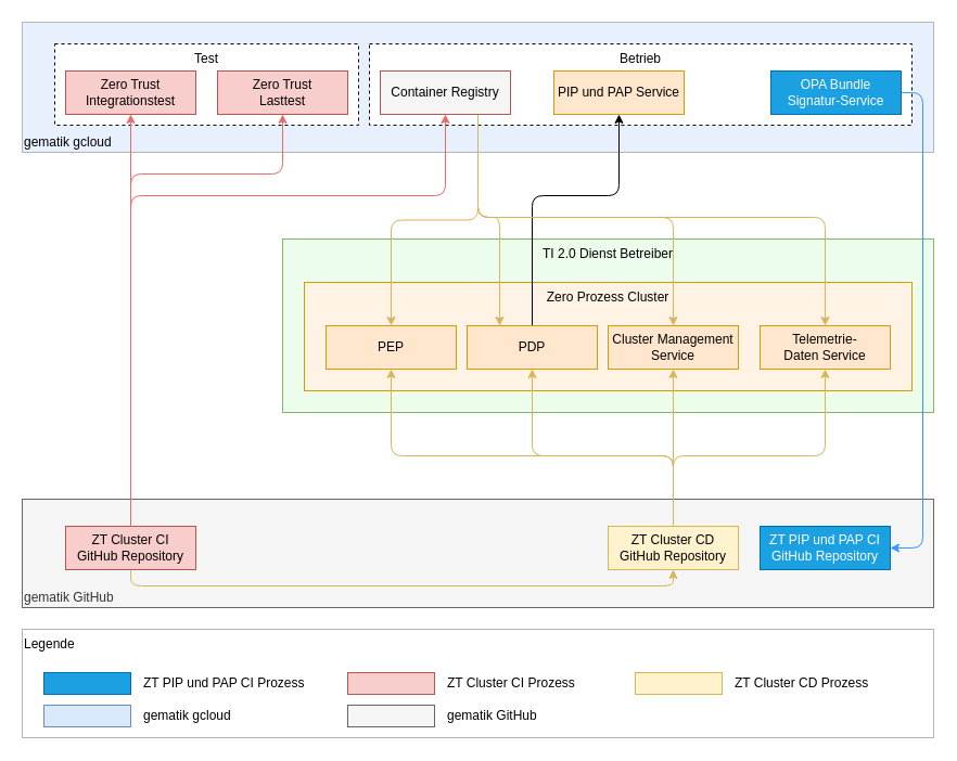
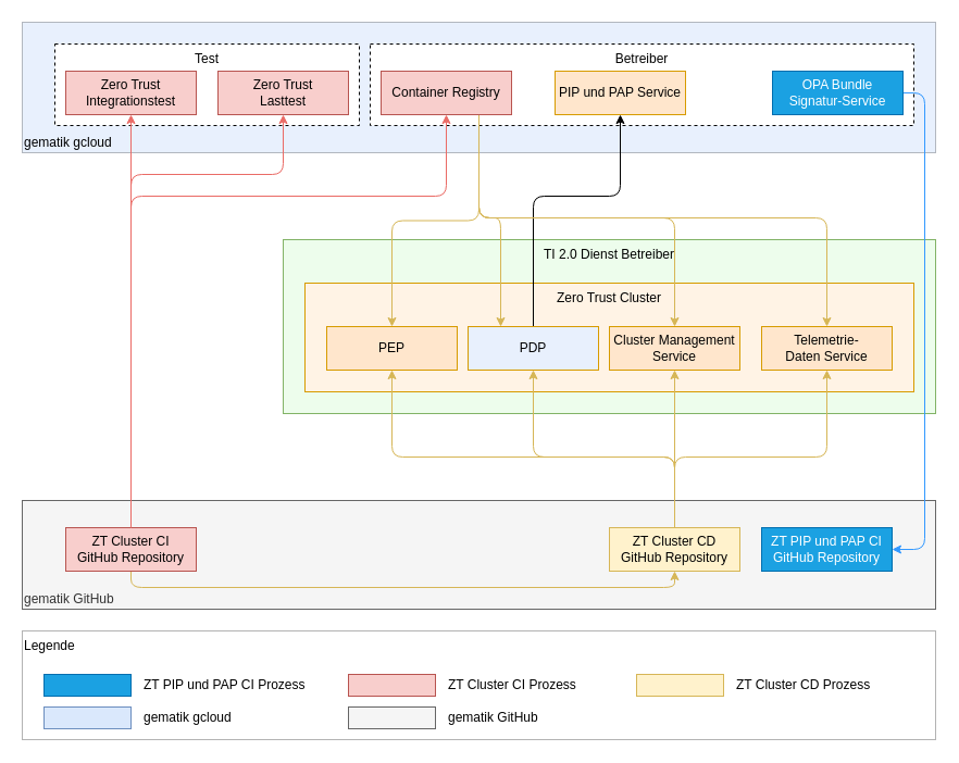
  <mxCell id="0" />
  <mxCell id="1" parent="0" />
  <mxCell id="2" value="gematik gcloud" style="rounded=0;whiteSpace=wrap;html=1;align=left;verticalAlign=bottom;fillColor=#e8f0fd;strokeColor=#B2B7BF;" parent="1" vertex="1"><mxGeometry x="20" y="20" width="840" height="120" as="geometry" /></mxCell>
- <mxCell id="3" value="Betrieb" style="rounded=0;whiteSpace=wrap;html=1;verticalAlign=top;dashed=1;" parent="1" vertex="1"><mxGeometry x="340" y="40" width="500" height="75" as="geometry" /></mxCell>
+ <mxCell id="3" value="Betreiber" style="rounded=0;whiteSpace=wrap;html=1;verticalAlign=top;dashed=1;" parent="1" vertex="1"><mxGeometry x="340" y="40" width="500" height="75" as="geometry" /></mxCell>
  <mxCell id="4" value="Test" style="rounded=0;whiteSpace=wrap;html=1;verticalAlign=top;dashed=1;" parent="1" vertex="1"><mxGeometry x="50" y="40" width="280" height="75" as="geometry" /></mxCell>
  <mxCell id="5" value="Legende" style="rounded=0;whiteSpace=wrap;html=1;align=left;verticalAlign=top;strokeColor=#B3B3B3;" parent="1" vertex="1"><mxGeometry x="20" y="580" width="840" height="100" as="geometry" /></mxCell>
  <mxCell id="6" value="gematik GitHub" style="rounded=0;whiteSpace=wrap;html=1;align=left;verticalAlign=bottom;fillColor=#f5f5f5;fontColor=#333333;strokeColor=#666666;" parent="1" vertex="1"><mxGeometry x="20" y="460" width="840" height="100" as="geometry" /></mxCell>
  <mxCell id="7" value="TI 2.0 Dienst Betreiber" style="rounded=0;whiteSpace=wrap;html=1;fillColor=#edfdec;strokeColor=#82b366;align=center;verticalAlign=top;" parent="1" vertex="1"><mxGeometry x="260" y="220" width="600" height="160" as="geometry" /></mxCell>
- <mxCell id="8" value="Zero Prozess Cluster" style="rounded=0;whiteSpace=wrap;html=1;align=center;verticalAlign=top;fillColor=#fff3e5;strokeColor=#d79b00;" parent="1" vertex="1"><mxGeometry x="280" y="260" width="560" height="100" as="geometry" /></mxCell>
+ <mxCell id="8" value="Zero Trust Cluster" style="rounded=0;whiteSpace=wrap;html=1;align=center;verticalAlign=top;fillColor=#fff3e5;strokeColor=#d79b00;" parent="1" vertex="1"><mxGeometry x="280" y="260" width="560" height="100" as="geometry" /></mxCell>
  <mxCell id="9" value="PEP" style="rounded=0;whiteSpace=wrap;html=1;fillColor=#ffe6cc;strokeColor=#d79b00;" parent="1" vertex="1"><mxGeometry x="300" y="300" width="120" height="40" as="geometry" /></mxCell>
  <mxCell id="10" style="edgeStyle=orthogonalEdgeStyle;rounded=1;orthogonalLoop=1;jettySize=auto;html=1;entryX=0.5;entryY=1;entryDx=0;entryDy=0;curved=0;" parent="1" source="11" target="32" edge="1"><mxGeometry relative="1" as="geometry"><Array as="points"><mxPoint x="490" y="180" /><mxPoint x="570" y="180" /></Array></mxGeometry></mxCell>
- <mxCell id="11" value="PDP" style="rounded=0;whiteSpace=wrap;html=1;fillColor=#ffe6cc;strokeColor=#d79b00;" parent="1" vertex="1"><mxGeometry x="430" y="300" width="120" height="40" as="geometry" /></mxCell>
+ <mxCell id="11" value="PDP" style="rounded=0;whiteSpace=wrap;html=1;fillColor=#e8f0fd;strokeColor=#d79b00;" parent="1" vertex="1"><mxGeometry x="430" y="300" width="120" height="40" as="geometry" /></mxCell>
  <mxCell id="12" value="Telemetrie-Daten&amp;nbsp;&lt;span style=&quot;background-color: initial;&quot;&gt;Service&lt;/span&gt;" style="rounded=0;whiteSpace=wrap;html=1;fillColor=#ffe6cc;strokeColor=#d79b00;" parent="1" vertex="1"><mxGeometry x="700" y="300" width="120" height="40" as="geometry" /></mxCell>
  <mxCell id="13" value="Cluster Management&lt;div&gt;Service&lt;/div&gt;" style="rounded=0;whiteSpace=wrap;html=1;fillColor=#ffe6cc;strokeColor=#d79b00;" parent="1" vertex="1"><mxGeometry x="560" y="300" width="120" height="40" as="geometry" /></mxCell>
  <mxCell id="14" style="edgeStyle=orthogonalEdgeStyle;rounded=1;orthogonalLoop=1;jettySize=auto;html=1;entryX=0.5;entryY=1;entryDx=0;entryDy=0;curved=0;exitX=0.5;exitY=0;exitDx=0;exitDy=0;strokeColor=#EA6B66;" parent="1" source="16" target="39" edge="1"><mxGeometry relative="1" as="geometry"><Array as="points"><mxPoint x="120" y="160" /><mxPoint x="260" y="160" /></Array></mxGeometry></mxCell>
  <mxCell id="15" style="edgeStyle=orthogonalEdgeStyle;rounded=1;orthogonalLoop=1;jettySize=auto;html=1;entryX=0.5;entryY=1;entryDx=0;entryDy=0;curved=0;fillColor=#fff2cc;strokeColor=#d6b656;exitX=0.5;exitY=1;exitDx=0;exitDy=0;" parent="1" source="16" target="21" edge="1"><mxGeometry relative="1" as="geometry"><Array as="points"><mxPoint x="120" y="540" /><mxPoint x="620" y="540" /></Array></mxGeometry></mxCell>
  <mxCell id="16" value="&lt;div&gt;ZT Cluster CI&lt;/div&gt;&lt;div&gt;GitHub Repository&lt;/div&gt;" style="rounded=0;whiteSpace=wrap;html=1;fillColor=#f8cecc;strokeColor=#b85450;" parent="1" vertex="1"><mxGeometry x="60" y="485" width="120" height="40" as="geometry" /></mxCell>
  <mxCell id="17" style="edgeStyle=orthogonalEdgeStyle;rounded=0;orthogonalLoop=1;jettySize=auto;html=1;entryX=0.5;entryY=1;entryDx=0;entryDy=0;fillColor=#fff2cc;strokeColor=#d6b656;" parent="1" source="21" target="13" edge="1"><mxGeometry relative="1" as="geometry" /></mxCell>
  <mxCell id="18" style="edgeStyle=orthogonalEdgeStyle;rounded=1;orthogonalLoop=1;jettySize=auto;html=1;entryX=0.5;entryY=1;entryDx=0;entryDy=0;curved=0;fillColor=#fff2cc;strokeColor=#d6b656;" parent="1" source="21" target="9" edge="1"><mxGeometry relative="1" as="geometry"><Array as="points"><mxPoint x="620" y="420" /><mxPoint x="360" y="420" /></Array></mxGeometry></mxCell>
  <mxCell id="19" style="edgeStyle=orthogonalEdgeStyle;rounded=1;orthogonalLoop=1;jettySize=auto;html=1;entryX=0.5;entryY=1;entryDx=0;entryDy=0;curved=0;fillColor=#fff2cc;strokeColor=#d6b656;" parent="1" source="21" target="11" edge="1"><mxGeometry relative="1" as="geometry"><Array as="points"><mxPoint x="620" y="420" /><mxPoint x="490" y="420" /></Array></mxGeometry></mxCell>
  <mxCell id="20" style="edgeStyle=orthogonalEdgeStyle;rounded=1;orthogonalLoop=1;jettySize=auto;html=1;entryX=0.5;entryY=1;entryDx=0;entryDy=0;curved=0;fillColor=#fff2cc;strokeColor=#d6b656;" parent="1" source="21" target="12" edge="1"><mxGeometry relative="1" as="geometry"><Array as="points"><mxPoint x="620" y="420" /><mxPoint x="760" y="420" /></Array></mxGeometry></mxCell>
  <mxCell id="21" value="ZT Cluster CD GitHub&amp;nbsp;&lt;span style=&quot;background-color: initial;&quot;&gt;Repository&lt;/span&gt;" style="rounded=0;whiteSpace=wrap;html=1;fillColor=#fff2cc;strokeColor=#d6b656;" parent="1" vertex="1"><mxGeometry x="560" y="485" width="120" height="40" as="geometry" /></mxCell>
  <mxCell id="22" value="" style="rounded=0;whiteSpace=wrap;html=1;fillColor=#1ba1e2;strokeColor=#006EAF;fontColor=#ffffff;" parent="1" vertex="1"><mxGeometry x="40" y="620" width="80" height="20" as="geometry" /></mxCell>
  <mxCell id="23" value="ZT PIP und PAP CI Prozess" style="text;html=1;align=left;verticalAlign=middle;whiteSpace=wrap;rounded=0;" parent="1" vertex="1"><mxGeometry x="130" y="620" width="180" height="20" as="geometry" /></mxCell>
  <mxCell id="24" value="" style="rounded=0;whiteSpace=wrap;html=1;fillColor=#dae8fc;strokeColor=#6c8ebf;" parent="1" vertex="1"><mxGeometry x="40" y="650" width="80" height="20" as="geometry" /></mxCell>
  <mxCell id="25" value="gematik gcloud" style="text;html=1;align=left;verticalAlign=middle;whiteSpace=wrap;rounded=0;" parent="1" vertex="1"><mxGeometry x="130" y="650" width="130" height="20" as="geometry" /></mxCell>
  <mxCell id="26" value="" style="rounded=0;whiteSpace=wrap;html=1;fillColor=#f5f5f5;strokeColor=#666666;fontColor=#333333;" parent="1" vertex="1"><mxGeometry x="320" y="650" width="80" height="20" as="geometry" /></mxCell>
  <mxCell id="27" value="gematik GitHub" style="text;html=1;align=left;verticalAlign=middle;whiteSpace=wrap;rounded=0;" parent="1" vertex="1"><mxGeometry x="410" y="650" width="130" height="20" as="geometry" /></mxCell>
  <mxCell id="28" value="ZT Cluster CI Prozess" style="text;html=1;align=left;verticalAlign=middle;whiteSpace=wrap;rounded=0;" parent="1" vertex="1"><mxGeometry x="410" y="620" width="120" height="20" as="geometry" /></mxCell>
  <mxCell id="29" value="ZT Cluster CD Prozess" style="text;html=1;align=left;verticalAlign=middle;whiteSpace=wrap;rounded=0;" parent="1" vertex="1"><mxGeometry x="675" y="620" width="140" height="20" as="geometry" /></mxCell>
  <mxCell id="30" style="edgeStyle=orthogonalEdgeStyle;rounded=1;orthogonalLoop=1;jettySize=auto;html=1;entryX=1;entryY=0.5;entryDx=0;entryDy=0;curved=0;strokeColor=#3399FF;" parent="1" source="31" target="42" edge="1"><mxGeometry relative="1" as="geometry"><Array as="points"><mxPoint x="850" y="85" /><mxPoint x="850" y="505" /></Array></mxGeometry></mxCell>
  <mxCell id="31" value="&lt;div&gt;OPA Bundle&lt;/div&gt;&lt;div&gt;Signatur-Service&lt;/div&gt;" style="rounded=0;whiteSpace=wrap;html=1;fillColor=#1ba1e2;strokeColor=#006EAF;fontColor=#ffffff;" parent="1" vertex="1"><mxGeometry x="710" y="65" width="120" height="40" as="geometry" /></mxCell>
  <mxCell id="32" value="PIP und PAP Service" style="rounded=0;whiteSpace=wrap;html=1;fillColor=#ffe6cc;strokeColor=#d79b00;" parent="1" vertex="1"><mxGeometry x="510" y="65" width="120" height="40" as="geometry" /></mxCell>
  <mxCell id="33" value="&lt;div&gt;Zero Trust&lt;/div&gt;&lt;div&gt;Integrationstest&lt;/div&gt;" style="rounded=0;whiteSpace=wrap;html=1;fillColor=#f8cecc;strokeColor=#b85450;" parent="1" vertex="1"><mxGeometry x="60" y="65" width="120" height="40" as="geometry" /></mxCell>
  <mxCell id="34" style="edgeStyle=orthogonalEdgeStyle;rounded=1;orthogonalLoop=1;jettySize=auto;html=1;entryX=0.5;entryY=0;entryDx=0;entryDy=0;exitX=0.75;exitY=1;exitDx=0;exitDy=0;curved=0;fillColor=#fff2cc;strokeColor=#d6b656;" parent="1" source="38" target="9" edge="1"><mxGeometry relative="1" as="geometry"><mxPoint x="340" y="130" as="sourcePoint" /></mxGeometry></mxCell>
  <mxCell id="35" style="edgeStyle=orthogonalEdgeStyle;rounded=1;orthogonalLoop=1;jettySize=auto;html=1;entryX=0.25;entryY=0;entryDx=0;entryDy=0;exitX=0.75;exitY=1;exitDx=0;exitDy=0;curved=0;fillColor=#fff2cc;strokeColor=#d6b656;" parent="1" source="38" target="11" edge="1"><mxGeometry relative="1" as="geometry"><Array as="points"><mxPoint x="440" y="200" /><mxPoint x="460" y="200" /></Array></mxGeometry></mxCell>
  <mxCell id="36" style="edgeStyle=orthogonalEdgeStyle;rounded=1;orthogonalLoop=1;jettySize=auto;html=1;entryX=0.5;entryY=0;entryDx=0;entryDy=0;exitX=0.75;exitY=1;exitDx=0;exitDy=0;curved=0;fillColor=#fff2cc;strokeColor=#d6b656;" parent="1" source="38" target="13" edge="1"><mxGeometry relative="1" as="geometry"><Array as="points"><mxPoint x="440" y="200" /><mxPoint x="620" y="200" /></Array></mxGeometry></mxCell>
  <mxCell id="37" style="edgeStyle=orthogonalEdgeStyle;rounded=1;orthogonalLoop=1;jettySize=auto;html=1;entryX=0.5;entryY=0;entryDx=0;entryDy=0;exitX=0.75;exitY=1;exitDx=0;exitDy=0;curved=0;fillColor=#fff2cc;strokeColor=#d6b656;" parent="1" source="38" target="12" edge="1"><mxGeometry relative="1" as="geometry"><Array as="points"><mxPoint x="440" y="200" /><mxPoint x="760" y="200" /></Array></mxGeometry></mxCell>
- <mxCell id="38" value="Container Registry" style="rounded=0;whiteSpace=wrap;html=1;fillColor=#f5f5f5;strokeColor=#b85450;" parent="1" vertex="1"><mxGeometry x="350" y="65" width="120" height="40" as="geometry" /></mxCell>
+ <mxCell id="38" value="Container Registry" style="rounded=0;whiteSpace=wrap;html=1;fillColor=#f8cecc;strokeColor=#b85450;" parent="1" vertex="1"><mxGeometry x="350" y="65" width="120" height="40" as="geometry" /></mxCell>
  <mxCell id="39" value="&lt;div&gt;Zero Trust&lt;/div&gt;&lt;div&gt;Lasttest&lt;/div&gt;" style="rounded=0;whiteSpace=wrap;html=1;fillColor=#f8cecc;strokeColor=#b85450;" parent="1" vertex="1"><mxGeometry x="200" y="65" width="120" height="40" as="geometry" /></mxCell>
  <mxCell id="40" style="edgeStyle=orthogonalEdgeStyle;rounded=1;orthogonalLoop=1;jettySize=auto;html=1;entryX=0.5;entryY=1;entryDx=0;entryDy=0;curved=0;strokeColor=#EA6B66;" parent="1" source="16" target="38" edge="1"><mxGeometry relative="1" as="geometry"><Array as="points"><mxPoint x="120" y="180" /><mxPoint x="410" y="180" /></Array></mxGeometry></mxCell>
  <mxCell id="41" style="edgeStyle=orthogonalEdgeStyle;rounded=1;orthogonalLoop=1;jettySize=auto;html=1;entryX=0.5;entryY=1;entryDx=0;entryDy=0;curved=0;strokeColor=#EA6B66;" parent="1" source="16" target="33" edge="1"><mxGeometry relative="1" as="geometry"><Array as="points"><mxPoint x="120" y="370" /><mxPoint x="120" y="370" /></Array></mxGeometry></mxCell>
  <mxCell id="42" value="&lt;div&gt;ZT PIP und PAP CI&lt;/div&gt;&lt;div&gt;GitHub Repository&lt;/div&gt;" style="rounded=0;whiteSpace=wrap;html=1;fillColor=#1ba1e2;strokeColor=#006EAF;fontColor=#ffffff;" parent="1" vertex="1"><mxGeometry x="700" y="485" width="120" height="40" as="geometry" /></mxCell>
  <mxCell id="43" value="" style="rounded=0;whiteSpace=wrap;html=1;fillColor=#f8cecc;strokeColor=#b85450;" parent="1" vertex="1"><mxGeometry x="320" y="620" width="80" height="20" as="geometry" /></mxCell>
  <mxCell id="44" value="" style="rounded=0;whiteSpace=wrap;html=1;fillColor=#fff2cc;strokeColor=#d6b656;" parent="1" vertex="1"><mxGeometry x="585" y="620" width="80" height="20" as="geometry" /></mxCell>
  <mxCell id="45" value="Unbenannte Ebene" parent="0" />
